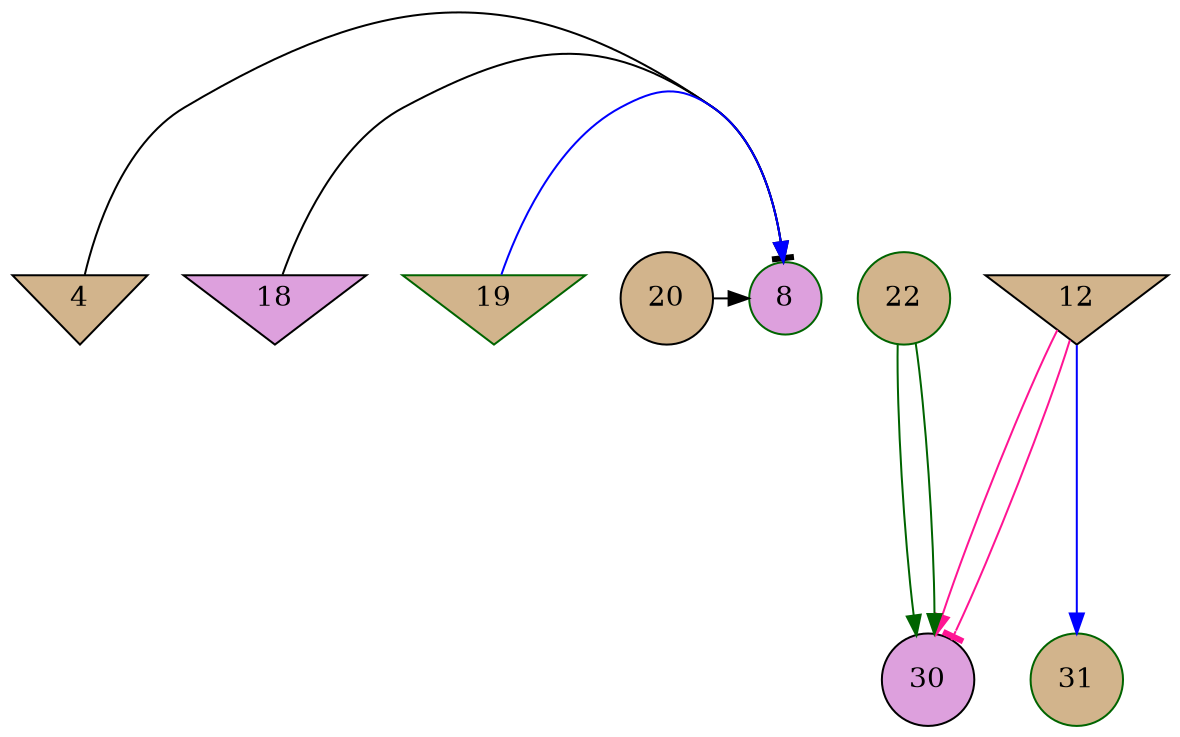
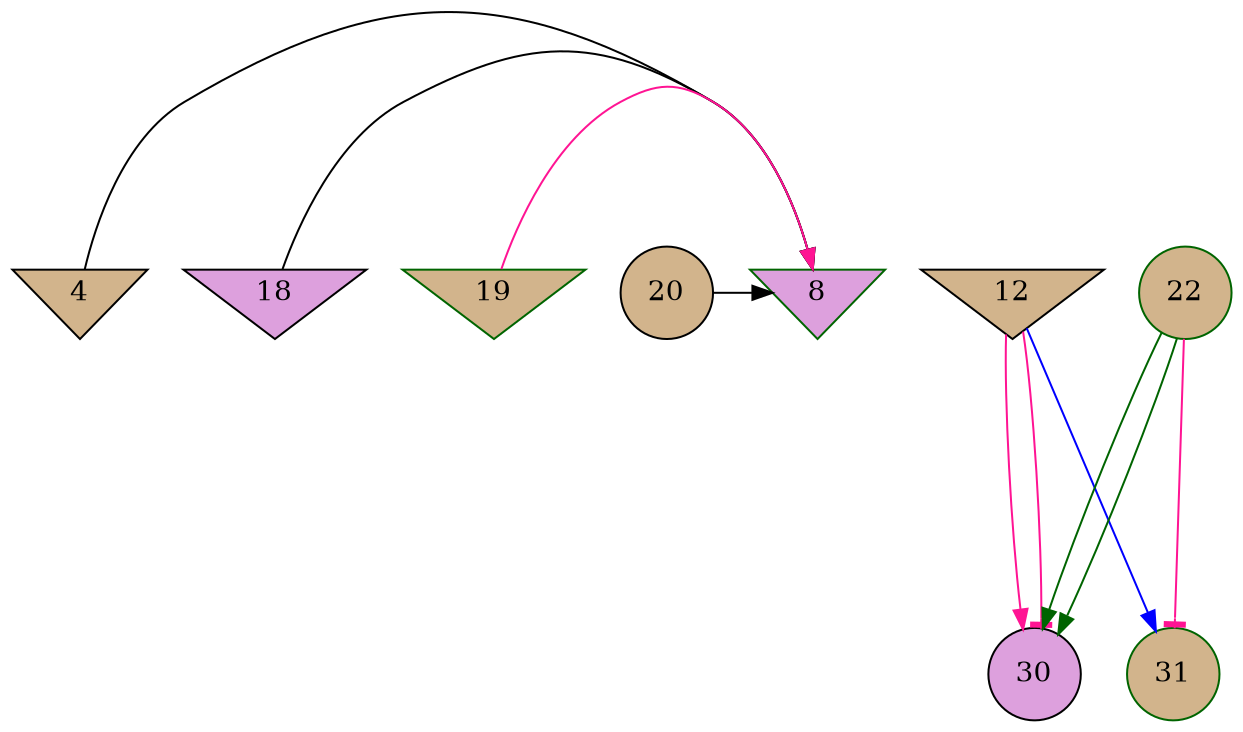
  digraph {
    ranksep=2.0
    node [color=black fillcolor=tan shape=invtriangle style=filled]
    edge [arrowhead=normal color=black]
    4
-   8 [color=darkgreen fillcolor=plum shape=circle]
+   8 [color=darkgreen fillcolor=plum]
    12
    18 [fillcolor=plum]
    19 [color=darkgreen]
    20 [shape=circle]
    22 [color=darkgreen shape=circle]
    30 [fillcolor=plum shape=circle]
    31 [color=darkgreen shape=circle]
    subgraph sub_1 {
      rank=same
      4
      8
      12
      18
      19
      20
      22
    }
    subgraph sub_2 {
      rank=same
    }
    subgraph sub_3 {
      rank=same
      30
      31
    }
-   4 -> 8 [arrowhead=tee]
+   4 -> 8
    12 -> 30 [color=deeppink]
    12 -> 30 [arrowhead=tee color=deeppink]
    12 -> 31 [color=blue]
    18 -> 8
-   19 -> 8 [color=blue]
+   19 -> 8 [color=deeppink]
    20 -> 8
    22 -> 30 [color=darkgreen]
    22 -> 30 [color=darkgreen]
+   22 -> 31 [arrowhead=tee color=deeppink]
  }
